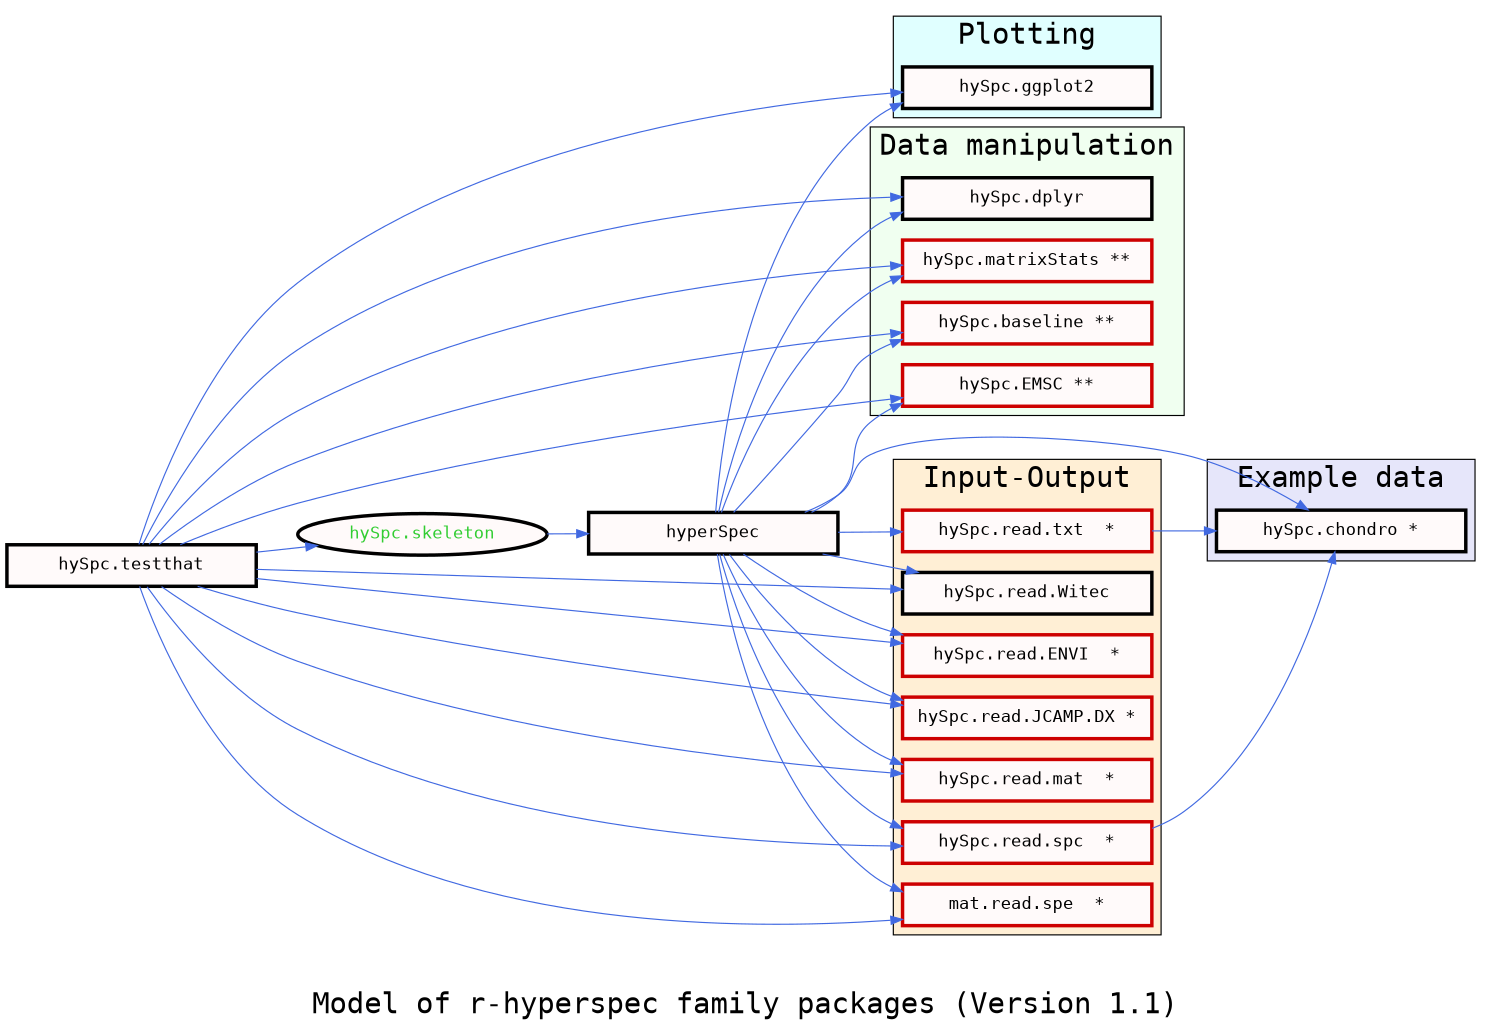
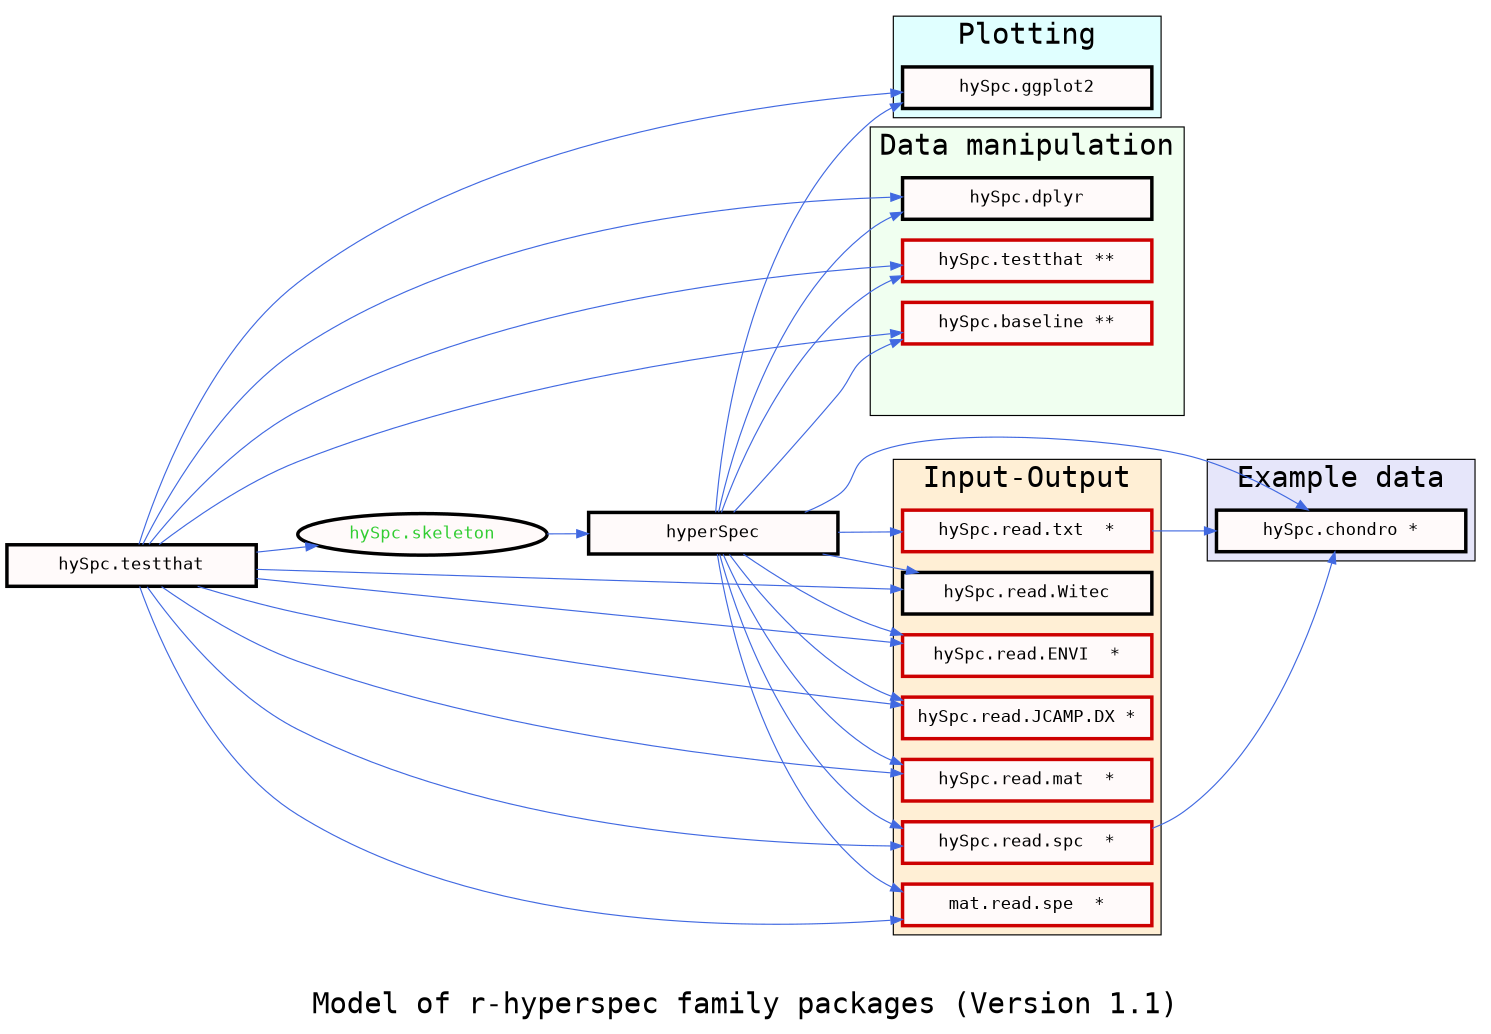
  digraph {
    fontname="DejaVu Sans Mono"
    fontsize=25
    label="Model of r-hyperspec family packages (Version 1.1)"
    rankdir=LR
    node [fillcolor=snow1 fontname="DejaVu Sans Mono" fontsize=15 penwidth=3 shape=box style=filled color=red3]
    edge [color=RoyalBlue fontname="DejaVu Sans Mono"]
    n1 [label="hySpc.ggplot2" width=3 color=""]
    n2 [label="hySpc.dplyr" width=3 color=""]
-   n3 [label="hySpc.matrixStats **" width=3]
+   n3 [label="hySpc.testthat **" width=3]
    n4 [label="hySpc.baseline **" width=3]
-   n5 [label="hySpc.EMSC **" width=3]
    n6 [label="hySpc.read.txt  *" width=3]
    n7 [label="hySpc.read.Witec" width=3 color=""]
    n8 [label="hySpc.read.ENVI  *" width=3]
    n9 [label="hySpc.read.JCAMP.DX *" width=3]
    n10 [label="hySpc.read.mat  *" width=3]
    n11 [label="hySpc.read.spc  *" width=3]
    n12 [label="mat.read.spe  *" width=3]
    n13 [label="hySpc.chondro *" width=3 color=""]
    n14 [label=hyperSpec width=3 color=""]
    n15 [label="hySpc.testthat" width=3 color=""]
    n16 [fontcolor=limegreen label="hySpc.skeleton" shape=oval width=3 color=""]
    subgraph cluster_1 {
      fillcolor=lightcyan
      label=Plotting
      style=filled
      n1
    }
    subgraph cluster_2 {
      fillcolor=honeydew
      label="Data manipulation"
      style=filled
      n2
      n3
      n4
-     n5
    }
    subgraph cluster_3 {
      fillcolor=papayawhip
      label="Input-Output"
      style=filled
      n6
      n7
      n8
      n9
      n10
      n11
      n12
    }
    subgraph cluster_4 {
      fillcolor=lavender
      label="Example data"
      style=filled
      n13
    }
    n6 -> n13
    n11 -> n13
    n14 -> n1
    n14 -> n2
    n14 -> n3
    n14 -> n4
-   n14 -> n5
    n14 -> n6
    n14 -> n7
    n14 -> n8
    n14 -> n9
    n14 -> n10
    n14 -> n11
    n14 -> n12
    n14 -> n13
    n15 -> n1
    n15 -> n2
    n15 -> n3
    n15 -> n4
-   n15 -> n5
    n15 -> n7
    n15 -> n8
    n15 -> n9
    n15 -> n10
    n15 -> n11
    n15 -> n12
    n15 -> n16
    n16 -> n14
  }
